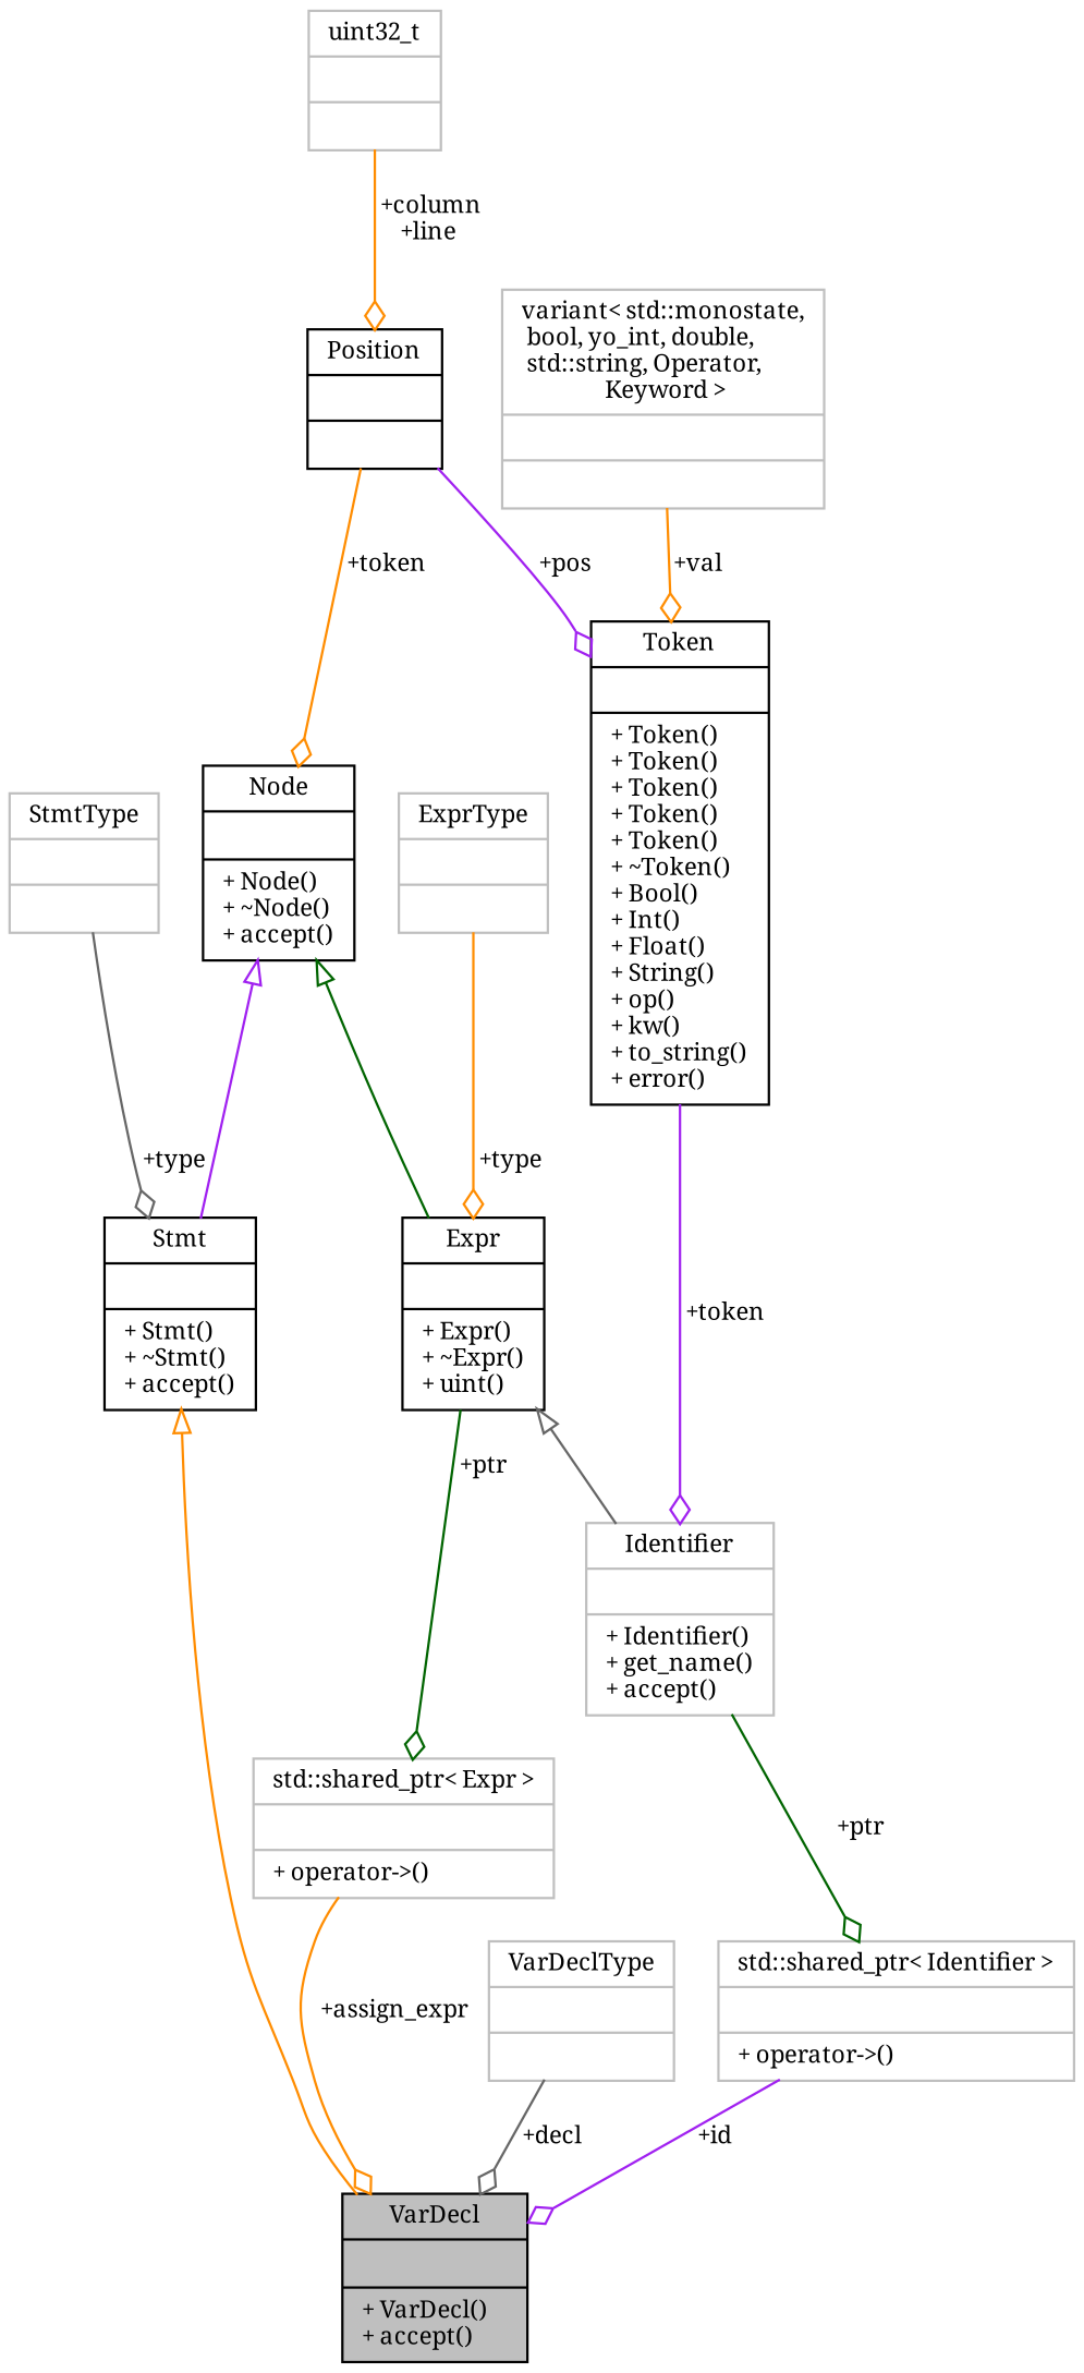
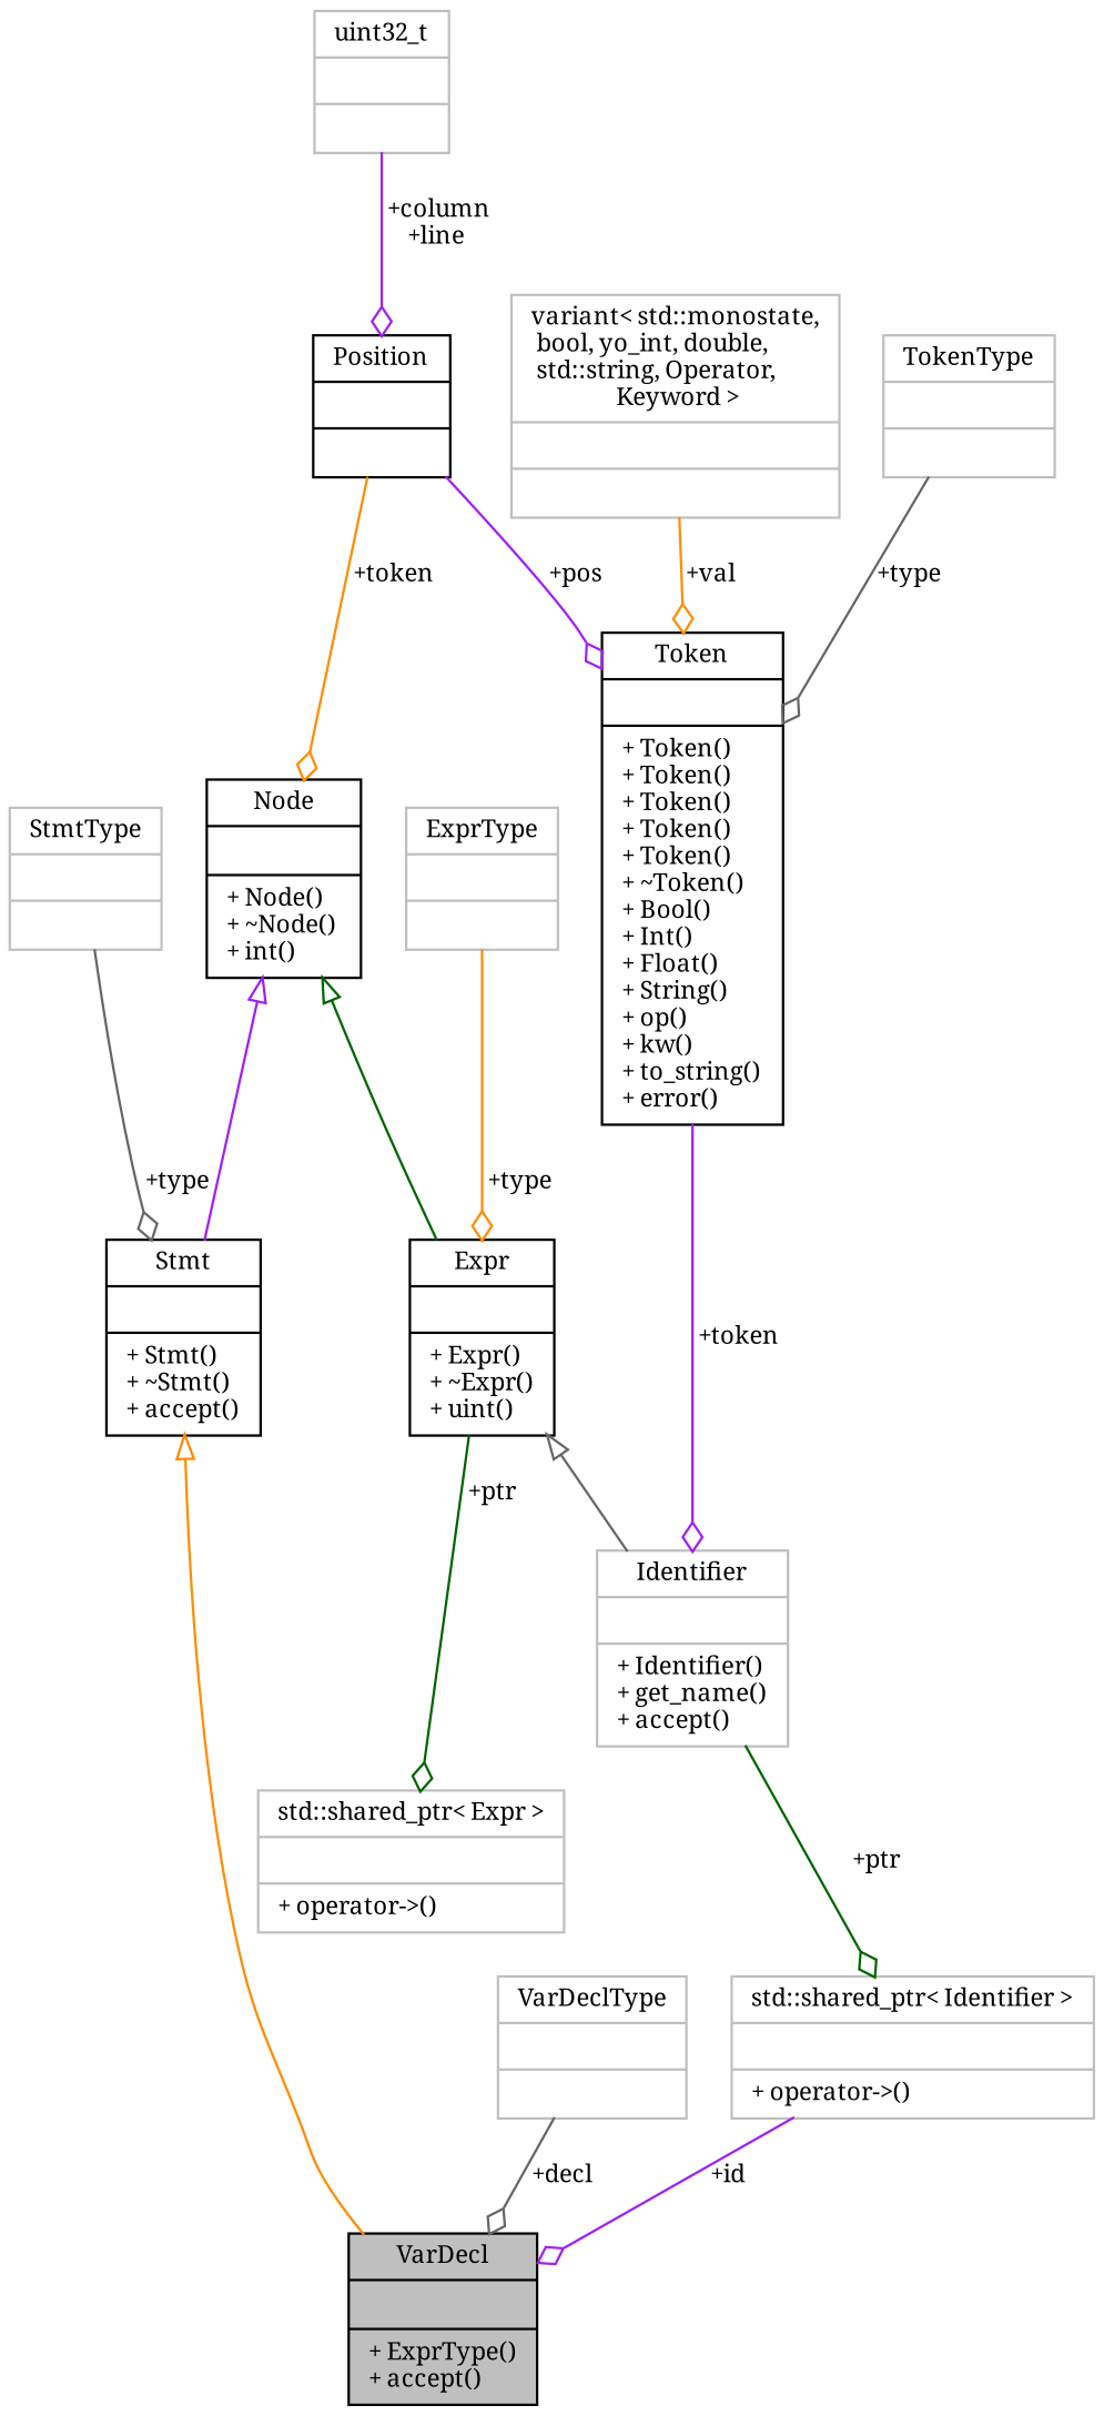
  digraph {
    fontname="Noto Serif"
    node [color=grey75 fillcolor=white fontname="Noto Serif" fontsize=10 shape=record style=filled]
    edge [color=darkorange fontname="Noto Serif" fontsize=10 labelfontname=Helvetica labelfontsize=10 style=solid arrowhead=odiamond]
-   n1 [color=black fillcolor=grey75 fontcolor=black height=0.2 label="{VarDecl\n||+ VarDecl()\l+ accept()\l}" width=0.4]
+   n1 [color=black fillcolor=grey75 fontcolor=black height=0.2 label="{VarDecl\n||+ ExprType()\l+ accept()\l}" width=0.4]
    n2 [color=black height=0.2 label="{Stmt\n||+ Stmt()\l+ ~Stmt()\l+ accept()\l}" width=0.4]
-   n3 [color=black height=0.2 label="{Node\n||+ Node()\l+ ~Node()\l+ accept()\l}" width=0.4]
+   n3 [color=black height=0.2 label="{Node\n||+ Node()\l+ ~Node()\l+ int()\l}" width=0.4]
    n4 [color=black height=0.2 label="{Expr\n||+ Expr()\l+ ~Expr()\l+ uint()\l}" width=0.4]
    n5 [height=0.2 label="{std::shared_ptr\< Expr \>\n||+ operator-\>()\l}" width=0.4]
    n6 [height=0.2 label="{Identifier\n||+ Identifier()\l+ get_name()\l+ accept()\l}" width=0.4]
    n7 [color=black height=0.2 label="{Position\n||}" width=0.4]
    n8 [color=black height=0.2 label="{Token\n||+ Token()\l+ Token()\l+ Token()\l+ Token()\l+ Token()\l+ ~Token()\l+ Bool()\l+ Int()\l+ Float()\l+ String()\l+ op()\l+ kw()\l+ to_string()\l+ error()\l}" width=0.4]
    n9 [height=0.2 label="{uint32_t\n||}" width=0.4]
    n10 [height=0.2 label="{StmtType\n||}" width=0.4]
    n11 [height=0.2 label="{VarDeclType\n||}" width=0.4]
    n12 [height=0.2 label="{std::shared_ptr\< Identifier \>\n||+ operator-\>()\l}" width=0.4]
    n13 [height=0.2 label="{ExprType\n||}" width=0.4]
    n14 [height=0.2 label="{variant\< std::monostate,\l bool, yo_int, double,\l std::string, Operator,\l Keyword \>\n||}" width=0.4]
+   n15 [height=0.2 label="{TokenType\n||}" width=0.4]
    n2 -> n1 [arrowtail=onormal dir=back arrowhead=""]
    n3 -> n2 [arrowtail=onormal color=purple dir=back arrowhead=""]
    n3 -> n4 [arrowtail=onormal color=darkgreen dir=back arrowhead=""]
    n4 -> n5 [color=darkgreen label=" +ptr"]
    n4 -> n6 [arrowtail=onormal color=gray40 dir=back arrowhead=""]
-   n5 -> n1 [label=" +assign_expr"]
    n6 -> n12 [color=darkgreen label=" +ptr"]
    n7 -> n3 [label=" +token"]
    n7 -> n8 [color=purple label=" +pos"]
    n8 -> n6 [color=purple label=" +token"]
-   n9 -> n7 [label=" +column\n+line"]
+   n9 -> n7 [color=purple label=" +column\n+line"]
    n10 -> n2 [color=gray40 label=" +type"]
    n11 -> n1 [color=gray40 label=" +decl"]
    n12 -> n1 [color=purple label=" +id"]
    n13 -> n4 [label=" +type"]
    n14 -> n8 [label=" +val"]
+   n15 -> n8 [color=gray40 label=" +type"]
  }
